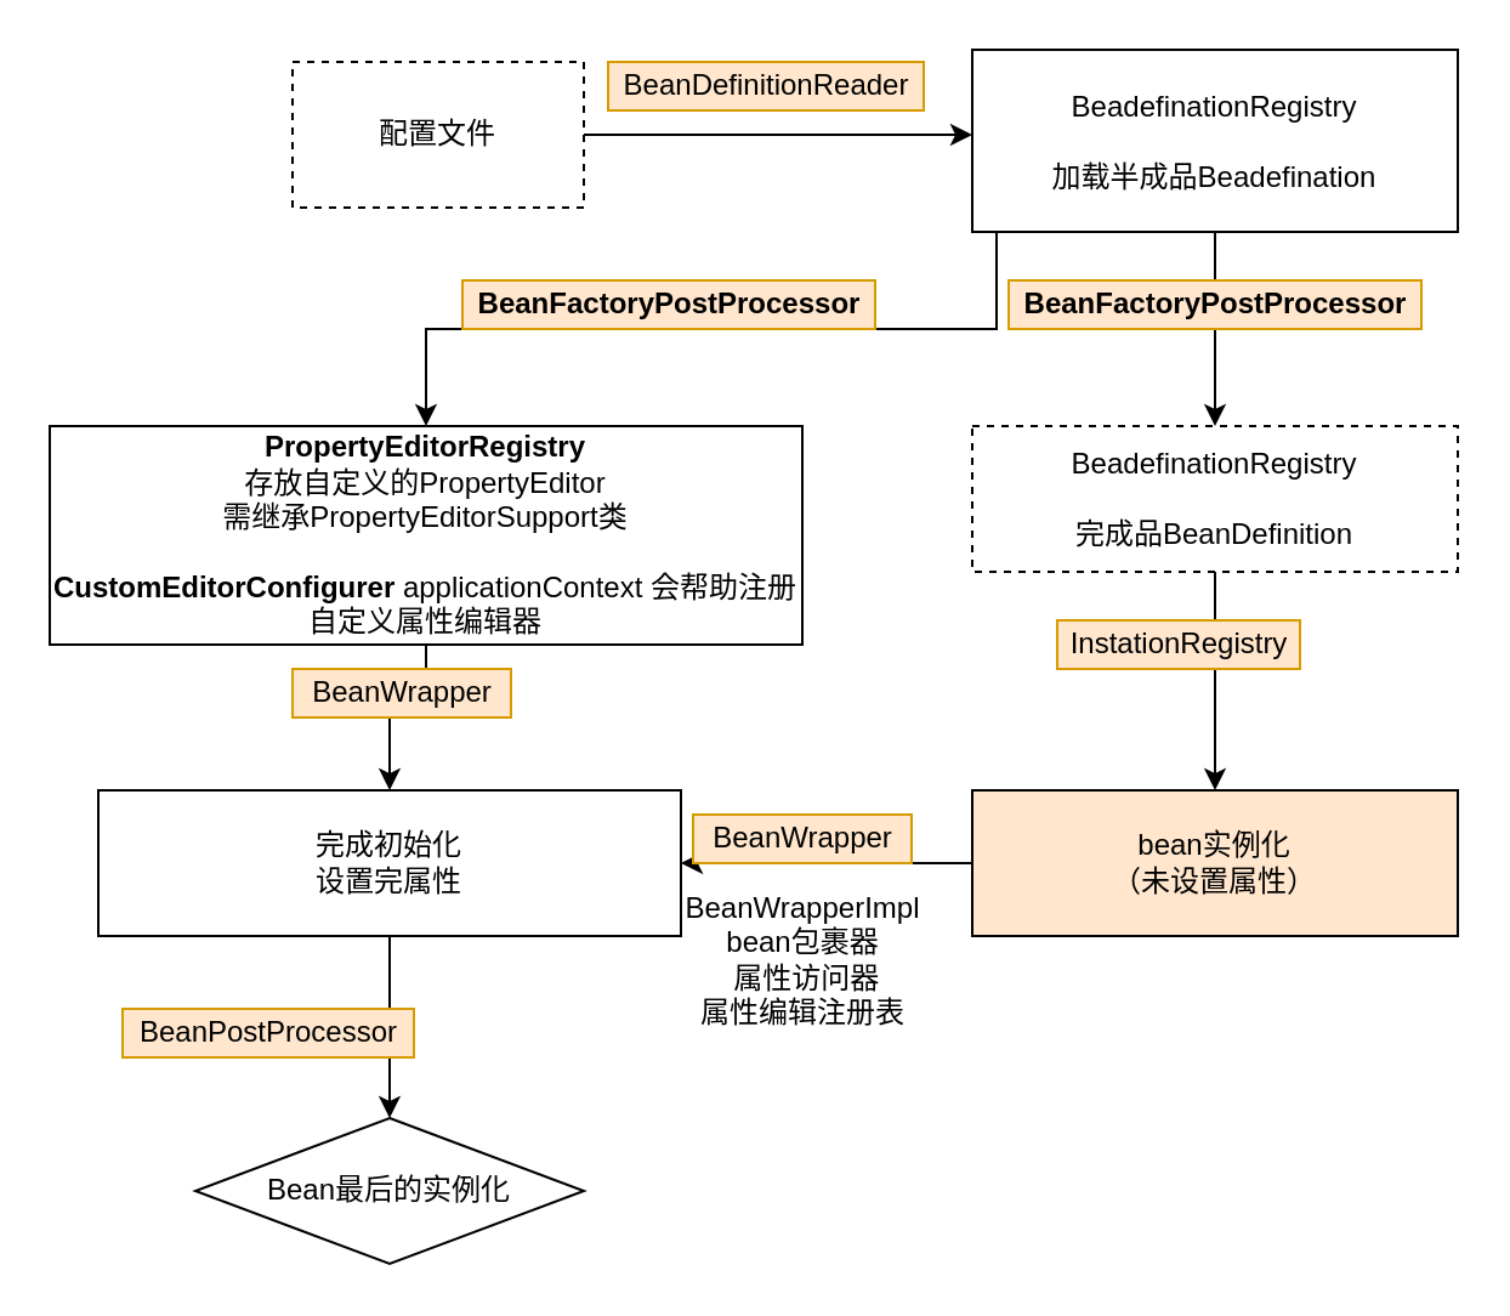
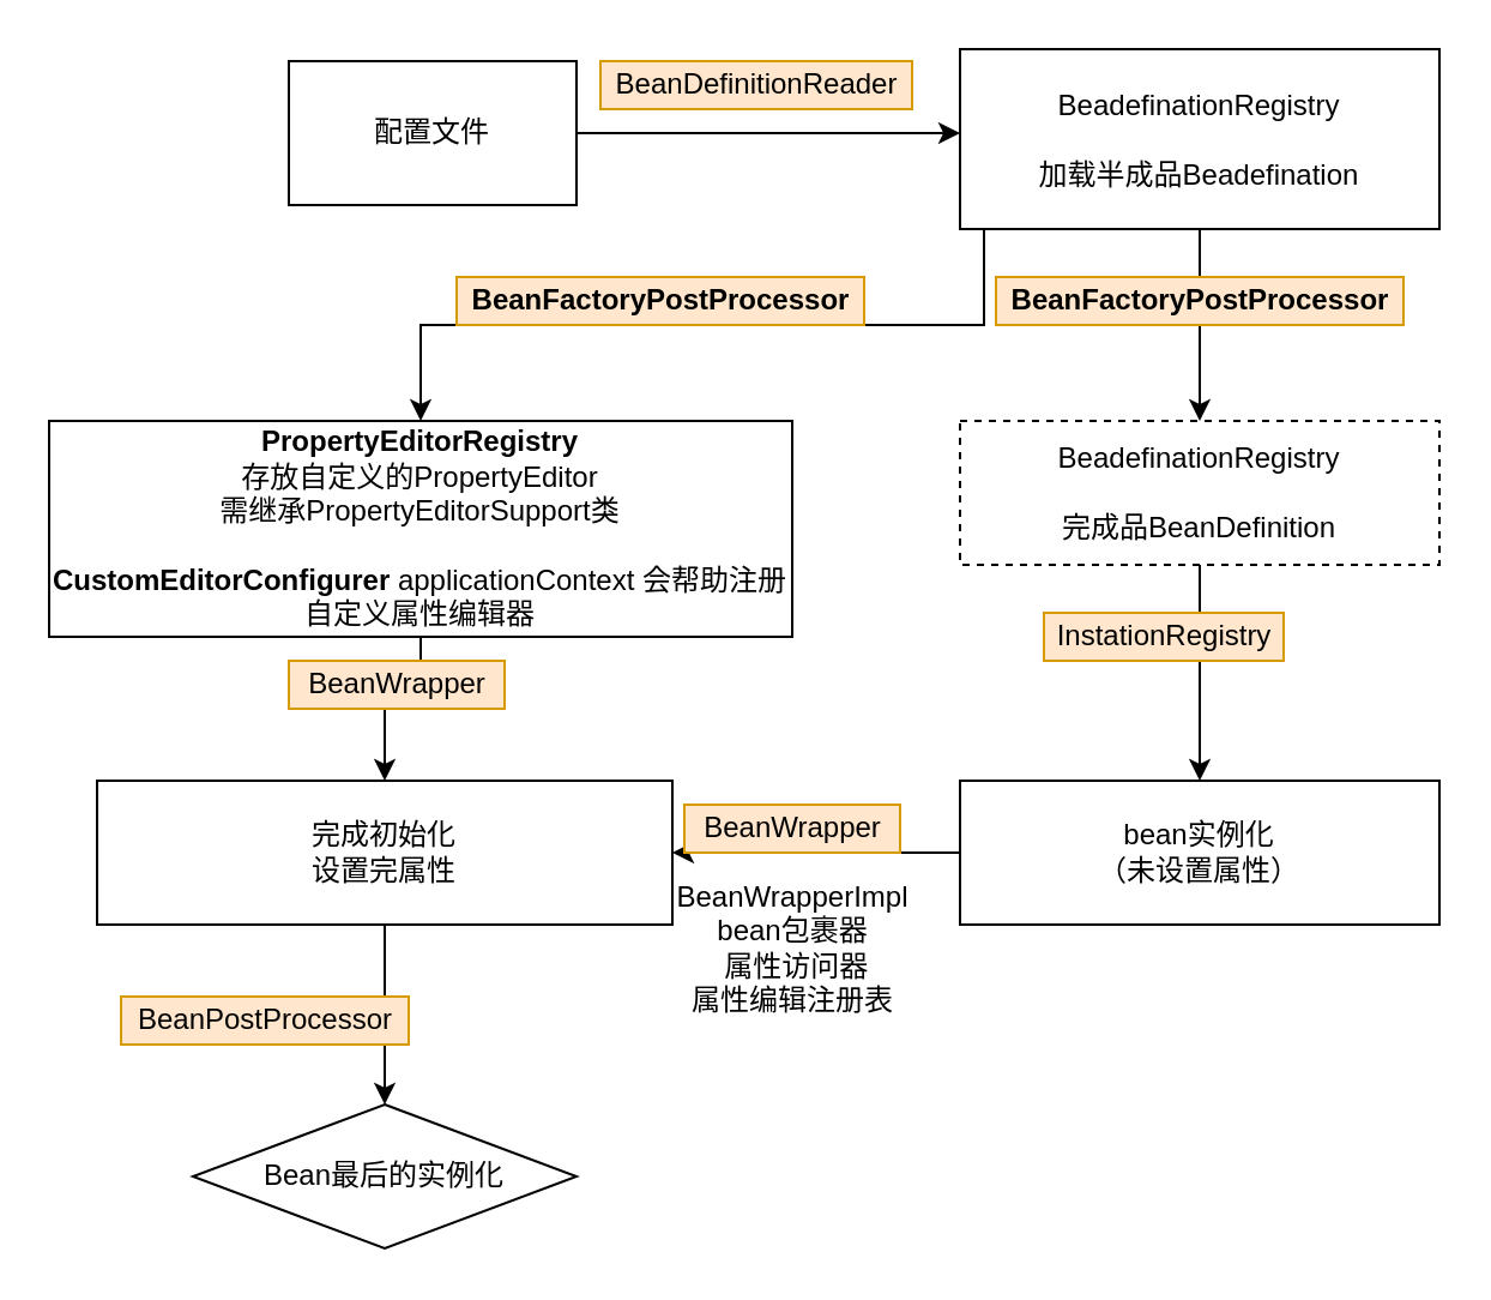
  <mxCell id="0" />
  <mxCell id="1" parent="0" />
  <mxCell id="2" style="edgeStyle=orthogonalEdgeStyle;rounded=0;orthogonalLoop=1;jettySize=auto;html=1;exitX=1;exitY=0.5;exitDx=0;exitDy=0;" parent="1" source="3" edge="1"><mxGeometry relative="1" as="geometry"><mxPoint x="400" y="55" as="targetPoint" /></mxGeometry></mxCell>
- <mxCell id="3" value="配置文件&lt;br&gt;" style="rounded=0;whiteSpace=wrap;html=1;dashed=1;" parent="1" vertex="1"><mxGeometry x="120" y="25" width="120" height="60" as="geometry" /></mxCell>
+ <mxCell id="3" value="配置文件&lt;br&gt;" style="rounded=0;whiteSpace=wrap;html=1;" parent="1" vertex="1"><mxGeometry x="120" y="25" width="120" height="60" as="geometry" /></mxCell>
  <mxCell id="4" style="edgeStyle=orthogonalEdgeStyle;rounded=0;orthogonalLoop=1;jettySize=auto;html=1;entryX=0.5;entryY=0;entryDx=0;entryDy=0;" edge="1" parent="1" source="6" target="9"><mxGeometry relative="1" as="geometry" /></mxCell>
  <mxCell id="5" style="edgeStyle=orthogonalEdgeStyle;rounded=0;orthogonalLoop=1;jettySize=auto;html=1;exitX=0.25;exitY=1;exitDx=0;exitDy=0;entryX=0.5;entryY=0;entryDx=0;entryDy=0;" edge="1" parent="1" source="6" target="22"><mxGeometry relative="1" as="geometry"><Array as="points"><mxPoint x="410" y="95" /><mxPoint x="410" y="135" /><mxPoint x="175" y="135" /></Array></mxGeometry></mxCell>
  <mxCell id="6" value="BeadefinationRegistry&lt;br&gt;&lt;br&gt;加载半成品Beadefination" style="rounded=0;whiteSpace=wrap;html=1;" parent="1" vertex="1"><mxGeometry x="400" y="20" width="200" height="75" as="geometry" /></mxCell>
  <mxCell id="7" value="BeanDefinitionReader" style="text;html=1;align=center;verticalAlign=middle;resizable=0;points=[];autosize=1;fillColor=#ffe6cc;strokeColor=#d79b00;" parent="1" vertex="1"><mxGeometry x="250" y="25" width="130" height="20" as="geometry" /></mxCell>
  <mxCell id="8" style="edgeStyle=orthogonalEdgeStyle;rounded=0;orthogonalLoop=1;jettySize=auto;html=1;entryX=0.5;entryY=0;entryDx=0;entryDy=0;" edge="1" parent="1" source="9" target="12"><mxGeometry relative="1" as="geometry" /></mxCell>
  <mxCell id="9" value="BeadefinationRegistry&lt;br&gt;&lt;br&gt;完成品BeanDefinition" style="rounded=0;whiteSpace=wrap;html=1;dashed=1;" parent="1" vertex="1"><mxGeometry x="400" y="175" width="200" height="60" as="geometry" /></mxCell>
  <mxCell id="10" value="&lt;b&gt;BeanFactoryPostProcessor&lt;/b&gt;" style="text;html=1;align=center;verticalAlign=middle;resizable=0;points=[];autosize=1;fillColor=#ffe6cc;strokeColor=#d79b00;" parent="1" vertex="1"><mxGeometry x="415" y="115" width="170" height="20" as="geometry" /></mxCell>
  <mxCell id="11" style="edgeStyle=orthogonalEdgeStyle;rounded=0;orthogonalLoop=1;jettySize=auto;html=1;entryX=1;entryY=0.5;entryDx=0;entryDy=0;" parent="1" source="12" edge="1" target="15"><mxGeometry relative="1" as="geometry"><mxPoint x="340" y="355" as="targetPoint" /><Array as="points" /></mxGeometry></mxCell>
- <mxCell id="12" value="bean实例化&lt;br&gt;（未设置属性）" style="whiteSpace=wrap;html=1;fillColor=#ffe6cc;" parent="1" vertex="1"><mxGeometry x="400" y="325" width="200" height="60" as="geometry" /></mxCell>
+ <mxCell id="12" value="bean实例化&lt;br&gt;（未设置属性）" style="whiteSpace=wrap;html=1;" parent="1" vertex="1"><mxGeometry x="400" y="325" width="200" height="60" as="geometry" /></mxCell>
  <mxCell id="13" value="InstationRegistry" style="text;html=1;align=center;verticalAlign=middle;resizable=0;points=[];autosize=1;fillColor=#ffe6cc;strokeColor=#d79b00;" parent="1" vertex="1"><mxGeometry x="435" y="255" width="100" height="20" as="geometry" /></mxCell>
  <mxCell id="14" style="edgeStyle=orthogonalEdgeStyle;rounded=0;orthogonalLoop=1;jettySize=auto;html=1;exitX=0.5;exitY=1;exitDx=0;exitDy=0;entryX=0.5;entryY=0;entryDx=0;entryDy=0;" edge="1" parent="1" source="15" target="17"><mxGeometry relative="1" as="geometry" /></mxCell>
  <mxCell id="15" value="完成初始化&lt;br&gt;设置完属性" style="whiteSpace=wrap;html=1;" vertex="1" parent="1"><mxGeometry x="40" y="325" width="240" height="60" as="geometry" /></mxCell>
  <mxCell id="16" value="BeanWrapper" style="text;html=1;align=center;verticalAlign=middle;resizable=0;points=[];autosize=1;fillColor=#ffe6cc;strokeColor=#d79b00;" vertex="1" parent="1"><mxGeometry x="285" y="335" width="90" height="20" as="geometry" /></mxCell>
  <mxCell id="17" value="Bean最后的实例化" style="rhombus;whiteSpace=wrap;html=1;" vertex="1" parent="1"><mxGeometry x="80" y="460" width="160" height="60" as="geometry" /></mxCell>
  <mxCell id="18" value="BeanPostProcessor" style="text;html=1;align=center;verticalAlign=middle;resizable=0;points=[];autosize=1;fillColor=#ffe6cc;strokeColor=#d79b00;" vertex="1" parent="1"><mxGeometry x="50" y="415" width="120" height="20" as="geometry" /></mxCell>
  <mxCell id="19" value="&lt;font color=&quot;rgba(0, 0, 0, 0)&quot; face=&quot;monospace&quot;&gt;&lt;span style=&quot;font-size: 0px&quot;&gt;s&lt;/span&gt;&lt;/font&gt;" style="text;html=1;align=center;verticalAlign=middle;resizable=0;points=[];autosize=1;" vertex="1" parent="1"><mxGeometry x="320" y="355" width="20" height="20" as="geometry" /></mxCell>
  <mxCell id="20" value="BeanWrapperImpl &lt;br&gt;bean包裹器&lt;br&gt;&amp;nbsp;属性访问器 &lt;br&gt;属性编辑注册表" style="text;html=1;align=center;verticalAlign=middle;resizable=0;points=[];autosize=1;" vertex="1" parent="1"><mxGeometry x="275" y="365" width="110" height="60" as="geometry" /></mxCell>
  <mxCell id="21" style="edgeStyle=orthogonalEdgeStyle;rounded=0;orthogonalLoop=1;jettySize=auto;html=1;" edge="1" parent="1" source="22" target="15"><mxGeometry relative="1" as="geometry" /></mxCell>
  <mxCell id="22" value="&lt;b&gt;PropertyEditorRegistry&lt;/b&gt;&lt;br&gt;存放自定义的PropertyEditor&lt;br&gt;需继承PropertyEditorSupport类&lt;br&gt;&lt;br&gt;&lt;b&gt;CustomEditorConfigurer &lt;/b&gt;applicationContext 会帮助注册自定义属性编辑器" style="whiteSpace=wrap;html=1;" vertex="1" parent="1"><mxGeometry x="20" y="175" width="310" height="90" as="geometry" /></mxCell>
  <mxCell id="23" value="BeanWrapper" style="text;html=1;align=center;verticalAlign=middle;resizable=0;points=[];autosize=1;fillColor=#ffe6cc;strokeColor=#d79b00;" vertex="1" parent="1"><mxGeometry x="120" y="275" width="90" height="20" as="geometry" /></mxCell>
  <mxCell id="24" value="&lt;b&gt;BeanFactoryPostProcessor&lt;/b&gt;" style="text;html=1;align=center;verticalAlign=middle;resizable=0;points=[];autosize=1;fillColor=#ffe6cc;strokeColor=#d79b00;" vertex="1" parent="1"><mxGeometry x="190" y="115" width="170" height="20" as="geometry" /></mxCell>
